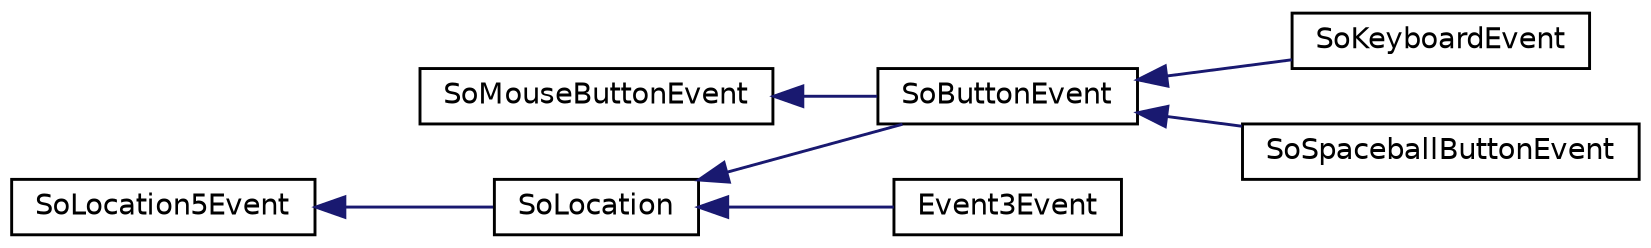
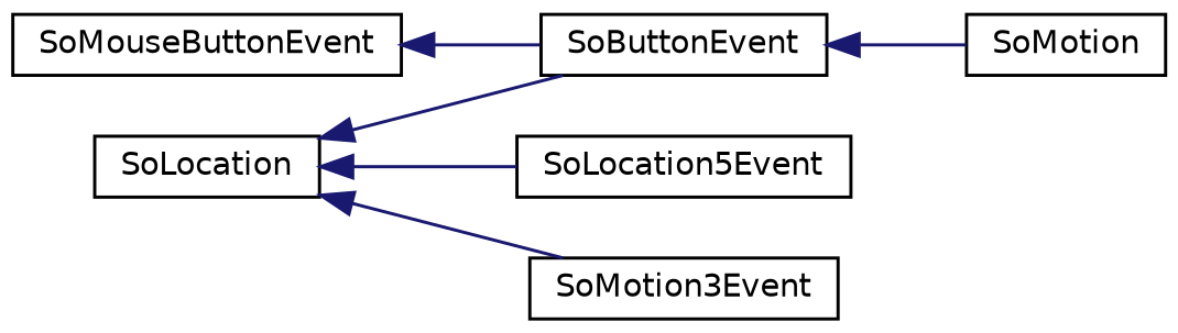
  digraph {
    rankdir=LR
    node [color=black fillcolor=white fontname=Helvetica fontsize=10 shape=record style=filled]
    edge [color=midnightblue dir=back fontname=Helvetica fontsize=10 labelfontname=Helvetica labelfontsize=10 style=solid]
    n1 [height=0.2 label=SoLocation width=0.4]
    n2 [height=0.2 label=SoButtonEvent width=0.4]
    n3 [height=0.2 label=SoLocation5Event width=0.4]
-   n4 [height=0.2 label=Event3Event width=0.4]
-   n5 [height=0.2 label=SoKeyboardEvent width=0.4]
-   n6 [height=0.2 label=SoSpaceballButtonEvent width=0.4]
+   n4 [height=0.2 label=SoMotion3Event width=0.4]
+   n5 [height=0.2 label=SoMotion width=0.4]
    n7 [height=0.2 label=SoMouseButtonEvent width=0.4]
    n1 -> n2
-   n3 -> n1
+   n1 -> n3
    n1 -> n4
    n2 -> n5
-   n2 -> n6
    n7 -> n2
  }
